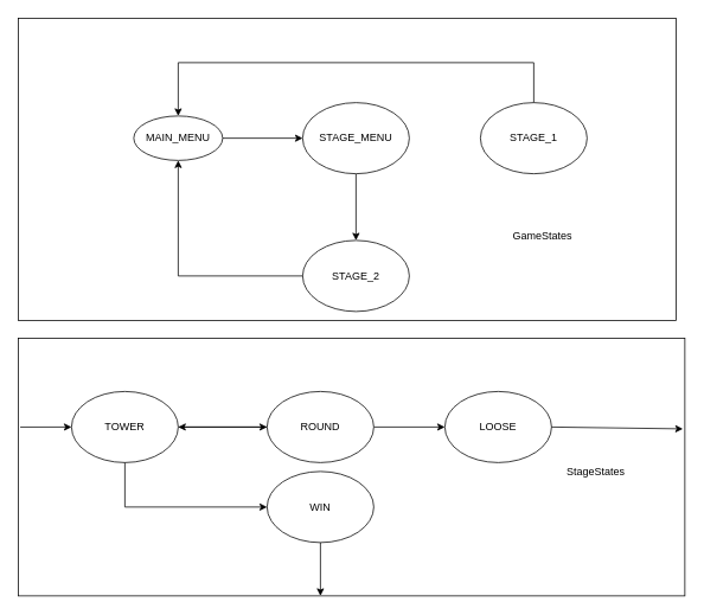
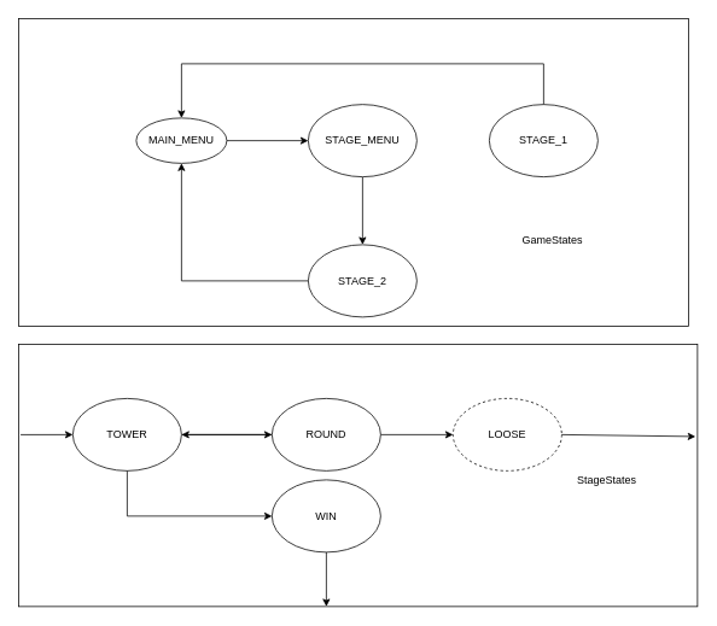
  <mxCell id="0" />
  <mxCell id="1" parent="0" />
  <mxCell id="2" value="" style="rounded=0;whiteSpace=wrap;html=1;" vertex="1" parent="1"><mxGeometry x="20" y="380" width="750" height="290" as="geometry" /></mxCell>
  <mxCell id="3" value="" style="rounded=0;whiteSpace=wrap;html=1;" vertex="1" parent="1"><mxGeometry x="20" y="20" width="740" height="340" as="geometry" /></mxCell>
  <mxCell id="4" value="" style="edgeStyle=orthogonalEdgeStyle;rounded=0;orthogonalLoop=1;jettySize=auto;html=1;" edge="1" parent="1" source="5" target="7"><mxGeometry relative="1" as="geometry" /></mxCell>
  <mxCell id="5" value="MAIN_MENU" style="ellipse;whiteSpace=wrap;html=1;" vertex="1" parent="1"><mxGeometry x="150" y="130" width="100" height="50" as="geometry" /></mxCell>
  <mxCell id="6" value="" style="edgeStyle=orthogonalEdgeStyle;rounded=0;orthogonalLoop=1;jettySize=auto;html=1;" edge="1" parent="1" source="7" target="11"><mxGeometry relative="1" as="geometry" /></mxCell>
  <mxCell id="7" value="STAGE_MENU" style="ellipse;whiteSpace=wrap;html=1;" vertex="1" parent="1"><mxGeometry x="340" y="115" width="120" height="80" as="geometry" /></mxCell>
  <mxCell id="8" style="edgeStyle=orthogonalEdgeStyle;rounded=0;orthogonalLoop=1;jettySize=auto;html=1;entryX=0.5;entryY=0;entryDx=0;entryDy=0;" edge="1" parent="1" source="9" target="5"><mxGeometry relative="1" as="geometry"><Array as="points"><mxPoint x="600" y="70" /><mxPoint x="200" y="70" /></Array></mxGeometry></mxCell>
  <mxCell id="9" value="STAGE_1" style="ellipse;whiteSpace=wrap;html=1;" vertex="1" parent="1"><mxGeometry x="540" y="115" width="120" height="80" as="geometry" /></mxCell>
  <mxCell id="10" style="edgeStyle=orthogonalEdgeStyle;rounded=0;orthogonalLoop=1;jettySize=auto;html=1;entryX=0.5;entryY=1;entryDx=0;entryDy=0;" edge="1" parent="1" source="11" target="5"><mxGeometry relative="1" as="geometry"><mxPoint x="200" y="310" as="targetPoint" /></mxGeometry></mxCell>
  <mxCell id="11" value="STAGE_2" style="ellipse;whiteSpace=wrap;html=1;" vertex="1" parent="1"><mxGeometry x="340" y="270" width="120" height="80" as="geometry" /></mxCell>
  <mxCell id="12" value="GameStates" style="text;html=1;align=center;verticalAlign=middle;whiteSpace=wrap;rounded=0;" vertex="1" parent="1"><mxGeometry x="560" y="250" width="100" height="30" as="geometry" /></mxCell>
  <mxCell id="13" value="" style="edgeStyle=orthogonalEdgeStyle;rounded=0;orthogonalLoop=1;jettySize=auto;html=1;" edge="1" parent="1" source="14" target="17"><mxGeometry relative="1" as="geometry" /></mxCell>
  <mxCell id="14" value="TOWER" style="ellipse;whiteSpace=wrap;html=1;" vertex="1" parent="1"><mxGeometry x="80" y="440" width="120" height="80" as="geometry" /></mxCell>
  <mxCell id="15" style="edgeStyle=orthogonalEdgeStyle;rounded=0;orthogonalLoop=1;jettySize=auto;html=1;entryX=0;entryY=0.5;entryDx=0;entryDy=0;" edge="1" parent="1" source="17" target="21"><mxGeometry relative="1" as="geometry" /></mxCell>
  <mxCell id="16" style="edgeStyle=orthogonalEdgeStyle;rounded=0;orthogonalLoop=1;jettySize=auto;html=1;entryX=1;entryY=0.5;entryDx=0;entryDy=0;" edge="1" parent="1" source="17" target="14"><mxGeometry relative="1" as="geometry" /></mxCell>
  <mxCell id="17" value="ROUND" style="ellipse;whiteSpace=wrap;html=1;" vertex="1" parent="1"><mxGeometry x="300" y="440" width="120" height="80" as="geometry" /></mxCell>
  <mxCell id="18" value="WIN" style="ellipse;whiteSpace=wrap;html=1;" vertex="1" parent="1"><mxGeometry x="300" y="530" width="120" height="80" as="geometry" /></mxCell>
  <mxCell id="19" value="StageStates" style="text;html=1;align=center;verticalAlign=middle;whiteSpace=wrap;rounded=0;" vertex="1" parent="1"><mxGeometry x="630" y="515" width="80" height="30" as="geometry" /></mxCell>
  <mxCell id="20" value="" style="endArrow=classic;html=1;rounded=0;exitX=0.003;exitY=0.345;exitDx=0;exitDy=0;exitPerimeter=0;entryX=0;entryY=0.5;entryDx=0;entryDy=0;" edge="1" parent="1" source="2" target="14"><mxGeometry width="50" height="50" relative="1" as="geometry"><mxPoint x="400" y="410" as="sourcePoint" /><mxPoint x="450" y="360" as="targetPoint" /></mxGeometry></mxCell>
- <mxCell id="21" value="LOOSE" style="ellipse;whiteSpace=wrap;html=1;" vertex="1" parent="1"><mxGeometry x="500" y="440" width="120" height="80" as="geometry" /></mxCell>
+ <mxCell id="21" value="LOOSE" style="ellipse;whiteSpace=wrap;html=1;dashed=1;" vertex="1" parent="1"><mxGeometry x="500" y="440" width="120" height="80" as="geometry" /></mxCell>
  <mxCell id="22" value="" style="endArrow=classic;html=1;rounded=0;exitX=1;exitY=0.5;exitDx=0;exitDy=0;entryX=0.997;entryY=0.352;entryDx=0;entryDy=0;entryPerimeter=0;" edge="1" parent="1" source="21" target="2"><mxGeometry width="50" height="50" relative="1" as="geometry"><mxPoint x="400" y="510" as="sourcePoint" /><mxPoint x="450" y="460" as="targetPoint" /></mxGeometry></mxCell>
  <mxCell id="23" value="" style="endArrow=classic;html=1;rounded=0;exitX=0.5;exitY=1;exitDx=0;exitDy=0;entryX=0;entryY=0.5;entryDx=0;entryDy=0;" edge="1" parent="1" source="14" target="18"><mxGeometry width="50" height="50" relative="1" as="geometry"><mxPoint x="400" y="510" as="sourcePoint" /><mxPoint x="450" y="460" as="targetPoint" /><Array as="points"><mxPoint x="140" y="570" /></Array></mxGeometry></mxCell>
  <mxCell id="24" value="" style="endArrow=classic;html=1;rounded=0;exitX=0.5;exitY=1;exitDx=0;exitDy=0;" edge="1" parent="1" source="18"><mxGeometry width="50" height="50" relative="1" as="geometry"><mxPoint x="400" y="510" as="sourcePoint" /><mxPoint x="360" y="670" as="targetPoint" /></mxGeometry></mxCell>
